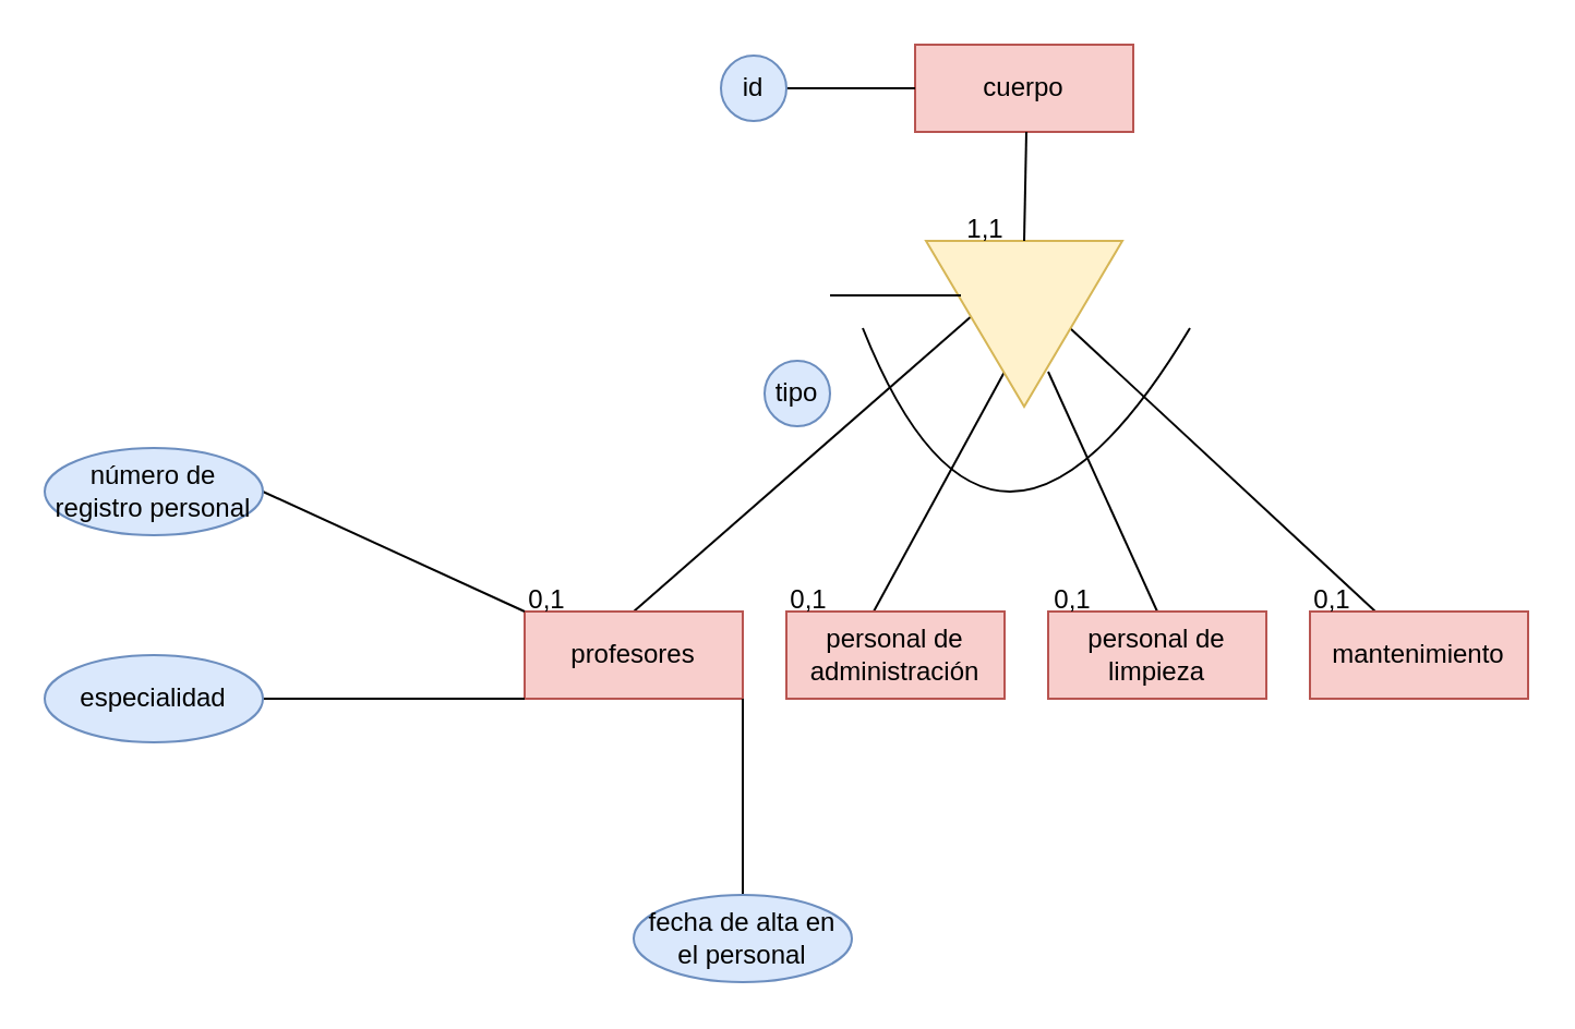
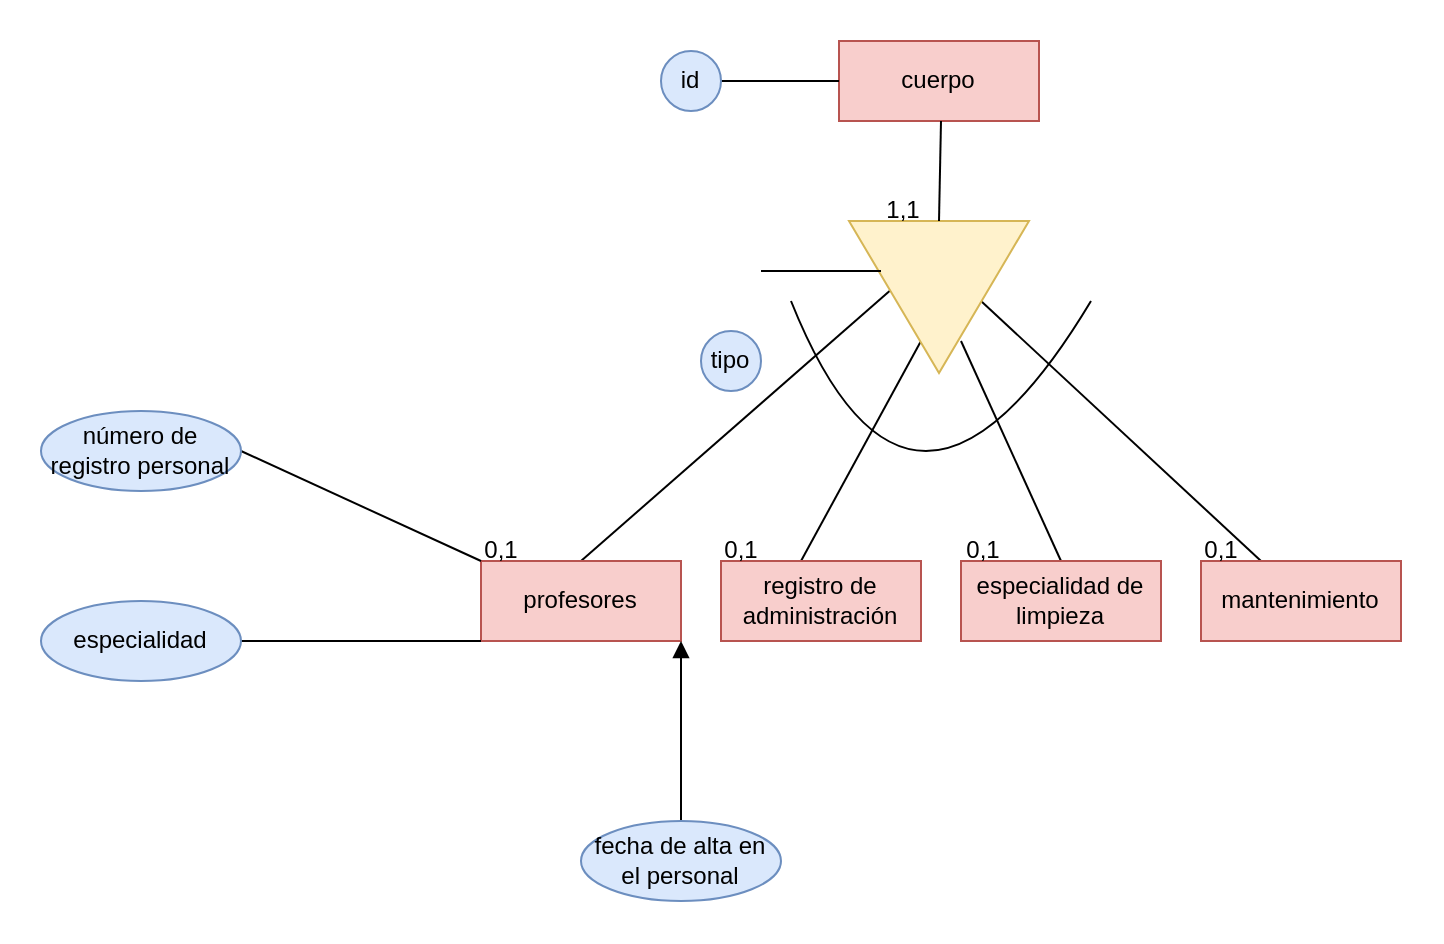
  <mxCell id="0" />
  <mxCell id="1" parent="0" />
  <mxCell id="2" value="" style="endArrow=none;html=1;rounded=0;" edge="1" parent="1"><mxGeometry width="50" height="50" relative="1" as="geometry"><mxPoint x="290" y="280" as="sourcePoint" /><mxPoint x="450" y="140" as="targetPoint" /></mxGeometry></mxCell>
  <mxCell id="3" value="" style="endArrow=none;html=1;rounded=0;" edge="1" parent="1"><mxGeometry width="50" height="50" relative="1" as="geometry"><mxPoint x="400" y="280" as="sourcePoint" /><mxPoint x="460" y="170" as="targetPoint" /></mxGeometry></mxCell>
  <mxCell id="4" value="" style="endArrow=none;html=1;rounded=0;" edge="1" parent="1"><mxGeometry width="50" height="50" relative="1" as="geometry"><mxPoint x="630" y="280" as="sourcePoint" /><mxPoint x="490" y="150" as="targetPoint" /></mxGeometry></mxCell>
  <mxCell id="5" value="" style="endArrow=none;html=1;rounded=0;" edge="1" parent="1"><mxGeometry width="50" height="50" relative="1" as="geometry"><mxPoint x="530" y="280" as="sourcePoint" /><mxPoint x="480" y="170" as="targetPoint" /></mxGeometry></mxCell>
  <mxCell id="6" value="" style="triangle;whiteSpace=wrap;html=1;rotation=90;fillColor=#fff2cc;strokeColor=#d6b656;" vertex="1" parent="1"><mxGeometry x="431" y="103" width="76" height="90" as="geometry" /></mxCell>
  <mxCell id="7" value="profesores" style="whiteSpace=wrap;html=1;align=center;fillColor=#f8cecc;strokeColor=#b85450;" vertex="1" parent="1"><mxGeometry x="240" y="280" width="100" height="40" as="geometry" /></mxCell>
- <mxCell id="8" value="personal de administración" style="whiteSpace=wrap;html=1;align=center;fillColor=#f8cecc;strokeColor=#b85450;" vertex="1" parent="1"><mxGeometry x="360" y="280" width="100" height="40" as="geometry" /></mxCell>
- <mxCell id="9" value="personal de limpieza" style="whiteSpace=wrap;html=1;align=center;fillColor=#f8cecc;strokeColor=#b85450;" vertex="1" parent="1"><mxGeometry x="480" y="280" width="100" height="40" as="geometry" /></mxCell>
+ <mxCell id="8" value="registro de administración" style="whiteSpace=wrap;html=1;align=center;fillColor=#f8cecc;strokeColor=#b85450;" vertex="1" parent="1"><mxGeometry x="360" y="280" width="100" height="40" as="geometry" /></mxCell>
+ <mxCell id="9" value="especialidad de limpieza" style="whiteSpace=wrap;html=1;align=center;fillColor=#f8cecc;strokeColor=#b85450;" vertex="1" parent="1"><mxGeometry x="480" y="280" width="100" height="40" as="geometry" /></mxCell>
  <mxCell id="10" value="mantenimiento" style="whiteSpace=wrap;html=1;align=center;fillColor=#f8cecc;strokeColor=#b85450;" vertex="1" parent="1"><mxGeometry x="600" y="280" width="100" height="40" as="geometry" /></mxCell>
  <mxCell id="11" value="" style="endArrow=none;html=1;rounded=0;exitX=1;exitY=0.5;exitDx=0;exitDy=0;" edge="1" parent="1" source="14"><mxGeometry width="50" height="50" relative="1" as="geometry"><mxPoint x="170" y="230" as="sourcePoint" /><mxPoint x="240" y="280" as="targetPoint" /></mxGeometry></mxCell>
- <mxCell id="12" value="" style="endArrow=none;html=1;rounded=0;exitX=0.5;exitY=0;exitDx=0;exitDy=0;exitPerimeter=0;entryX=1;entryY=1;entryDx=0;entryDy=0;" edge="1" parent="1" source="16" target="7"><mxGeometry width="50" height="50" relative="1" as="geometry"><mxPoint x="300" y="400" as="sourcePoint" /><mxPoint x="310" y="320" as="targetPoint" /></mxGeometry></mxCell>
+ <mxCell id="12" value="" style="endArrow=block;html=1;rounded=0;exitX=0.5;exitY=0;exitDx=0;exitDy=0;exitPerimeter=0;entryX=1;entryY=1;entryDx=0;entryDy=0;" edge="1" parent="1" source="16" target="7"><mxGeometry width="50" height="50" relative="1" as="geometry"><mxPoint x="300" y="400" as="sourcePoint" /><mxPoint x="310" y="320" as="targetPoint" /></mxGeometry></mxCell>
  <mxCell id="13" value="" style="endArrow=none;html=1;rounded=0;" edge="1" parent="1"><mxGeometry width="50" height="50" relative="1" as="geometry"><mxPoint x="110" y="320" as="sourcePoint" /><mxPoint x="240" y="320" as="targetPoint" /></mxGeometry></mxCell>
  <mxCell id="14" value="número de registro personal" style="ellipse;whiteSpace=wrap;html=1;align=center;fillColor=#dae8fc;strokeColor=#6c8ebf;" vertex="1" parent="1"><mxGeometry x="20" y="205" width="100" height="40" as="geometry" /></mxCell>
  <mxCell id="15" value="especialidad" style="ellipse;whiteSpace=wrap;html=1;align=center;fillColor=#dae8fc;strokeColor=#6c8ebf;" vertex="1" parent="1"><mxGeometry x="20" y="300" width="100" height="40" as="geometry" /></mxCell>
  <mxCell id="16" value="fecha de alta en el personal" style="ellipse;whiteSpace=wrap;html=1;align=center;fillColor=#dae8fc;strokeColor=#6c8ebf;" vertex="1" parent="1"><mxGeometry x="290" y="410" width="100" height="40" as="geometry" /></mxCell>
  <mxCell id="17" value="" style="endArrow=none;startArrow=none;html=1;curved=1;endFill=0;startFill=0;" edge="1" parent="1"><mxGeometry width="50" height="50" relative="1" as="geometry"><mxPoint x="395" y="150" as="sourcePoint" /><mxPoint x="545" y="150" as="targetPoint" /><Array as="points"><mxPoint x="455" y="300" /></Array></mxGeometry></mxCell>
  <mxCell id="18" value="" style="line;strokeWidth=1;rotatable=0;dashed=0;labelPosition=right;align=left;verticalAlign=middle;spacingTop=0;spacingLeft=6;points=[];portConstraint=eastwest;" vertex="1" parent="1"><mxGeometry x="380" y="130" width="60" height="10" as="geometry" /></mxCell>
  <mxCell id="19" value="tipo" style="ellipse;whiteSpace=wrap;html=1;aspect=fixed;fillColor=#dae8fc;strokeColor=#6c8ebf;" vertex="1" parent="1"><mxGeometry x="350" y="165" width="30" height="30" as="geometry" /></mxCell>
  <mxCell id="20" value="cuerpo" style="whiteSpace=wrap;html=1;align=center;fillColor=#f8cecc;strokeColor=#b85450;" vertex="1" parent="1"><mxGeometry x="419" y="20" width="100" height="40" as="geometry" /></mxCell>
  <mxCell id="21" value="" style="endArrow=none;html=1;rounded=0;exitX=0;exitY=0.5;exitDx=0;exitDy=0;" edge="1" parent="1" source="6"><mxGeometry width="50" height="50" relative="1" as="geometry"><mxPoint x="420" y="110" as="sourcePoint" /><mxPoint x="470" y="60" as="targetPoint" /></mxGeometry></mxCell>
  <mxCell id="22" value="" style="endArrow=none;html=1;rounded=0;" edge="1" parent="1"><mxGeometry width="50" height="50" relative="1" as="geometry"><mxPoint x="419" y="40" as="sourcePoint" /><mxPoint x="360" y="40" as="targetPoint" /></mxGeometry></mxCell>
  <mxCell id="23" value="id" style="ellipse;whiteSpace=wrap;html=1;aspect=fixed;fillColor=#dae8fc;strokeColor=#6c8ebf;" vertex="1" parent="1"><mxGeometry x="330" y="25" width="30" height="30" as="geometry" /></mxCell>
  <mxCell id="24" value="0,1" style="text;html=1;align=center;verticalAlign=middle;resizable=0;points=[];autosize=1;strokeColor=none;fillColor=none;" vertex="1" parent="1"><mxGeometry x="230" y="260" width="40" height="30" as="geometry" /></mxCell>
  <mxCell id="25" value="1,1" style="text;html=1;align=center;verticalAlign=middle;resizable=0;points=[];autosize=1;strokeColor=none;fillColor=none;" vertex="1" parent="1"><mxGeometry x="431" y="90" width="40" height="30" as="geometry" /></mxCell>
  <mxCell id="26" value="0,1" style="text;html=1;align=center;verticalAlign=middle;resizable=0;points=[];autosize=1;strokeColor=none;fillColor=none;" vertex="1" parent="1"><mxGeometry x="471" y="260" width="40" height="30" as="geometry" /></mxCell>
  <mxCell id="27" value="0,1" style="text;html=1;align=center;verticalAlign=middle;resizable=0;points=[];autosize=1;strokeColor=none;fillColor=none;" vertex="1" parent="1"><mxGeometry x="350" y="260" width="40" height="30" as="geometry" /></mxCell>
  <mxCell id="28" value="0,1" style="text;html=1;align=center;verticalAlign=middle;resizable=0;points=[];autosize=1;strokeColor=none;fillColor=none;" vertex="1" parent="1"><mxGeometry x="590" y="260" width="40" height="30" as="geometry" /></mxCell>
